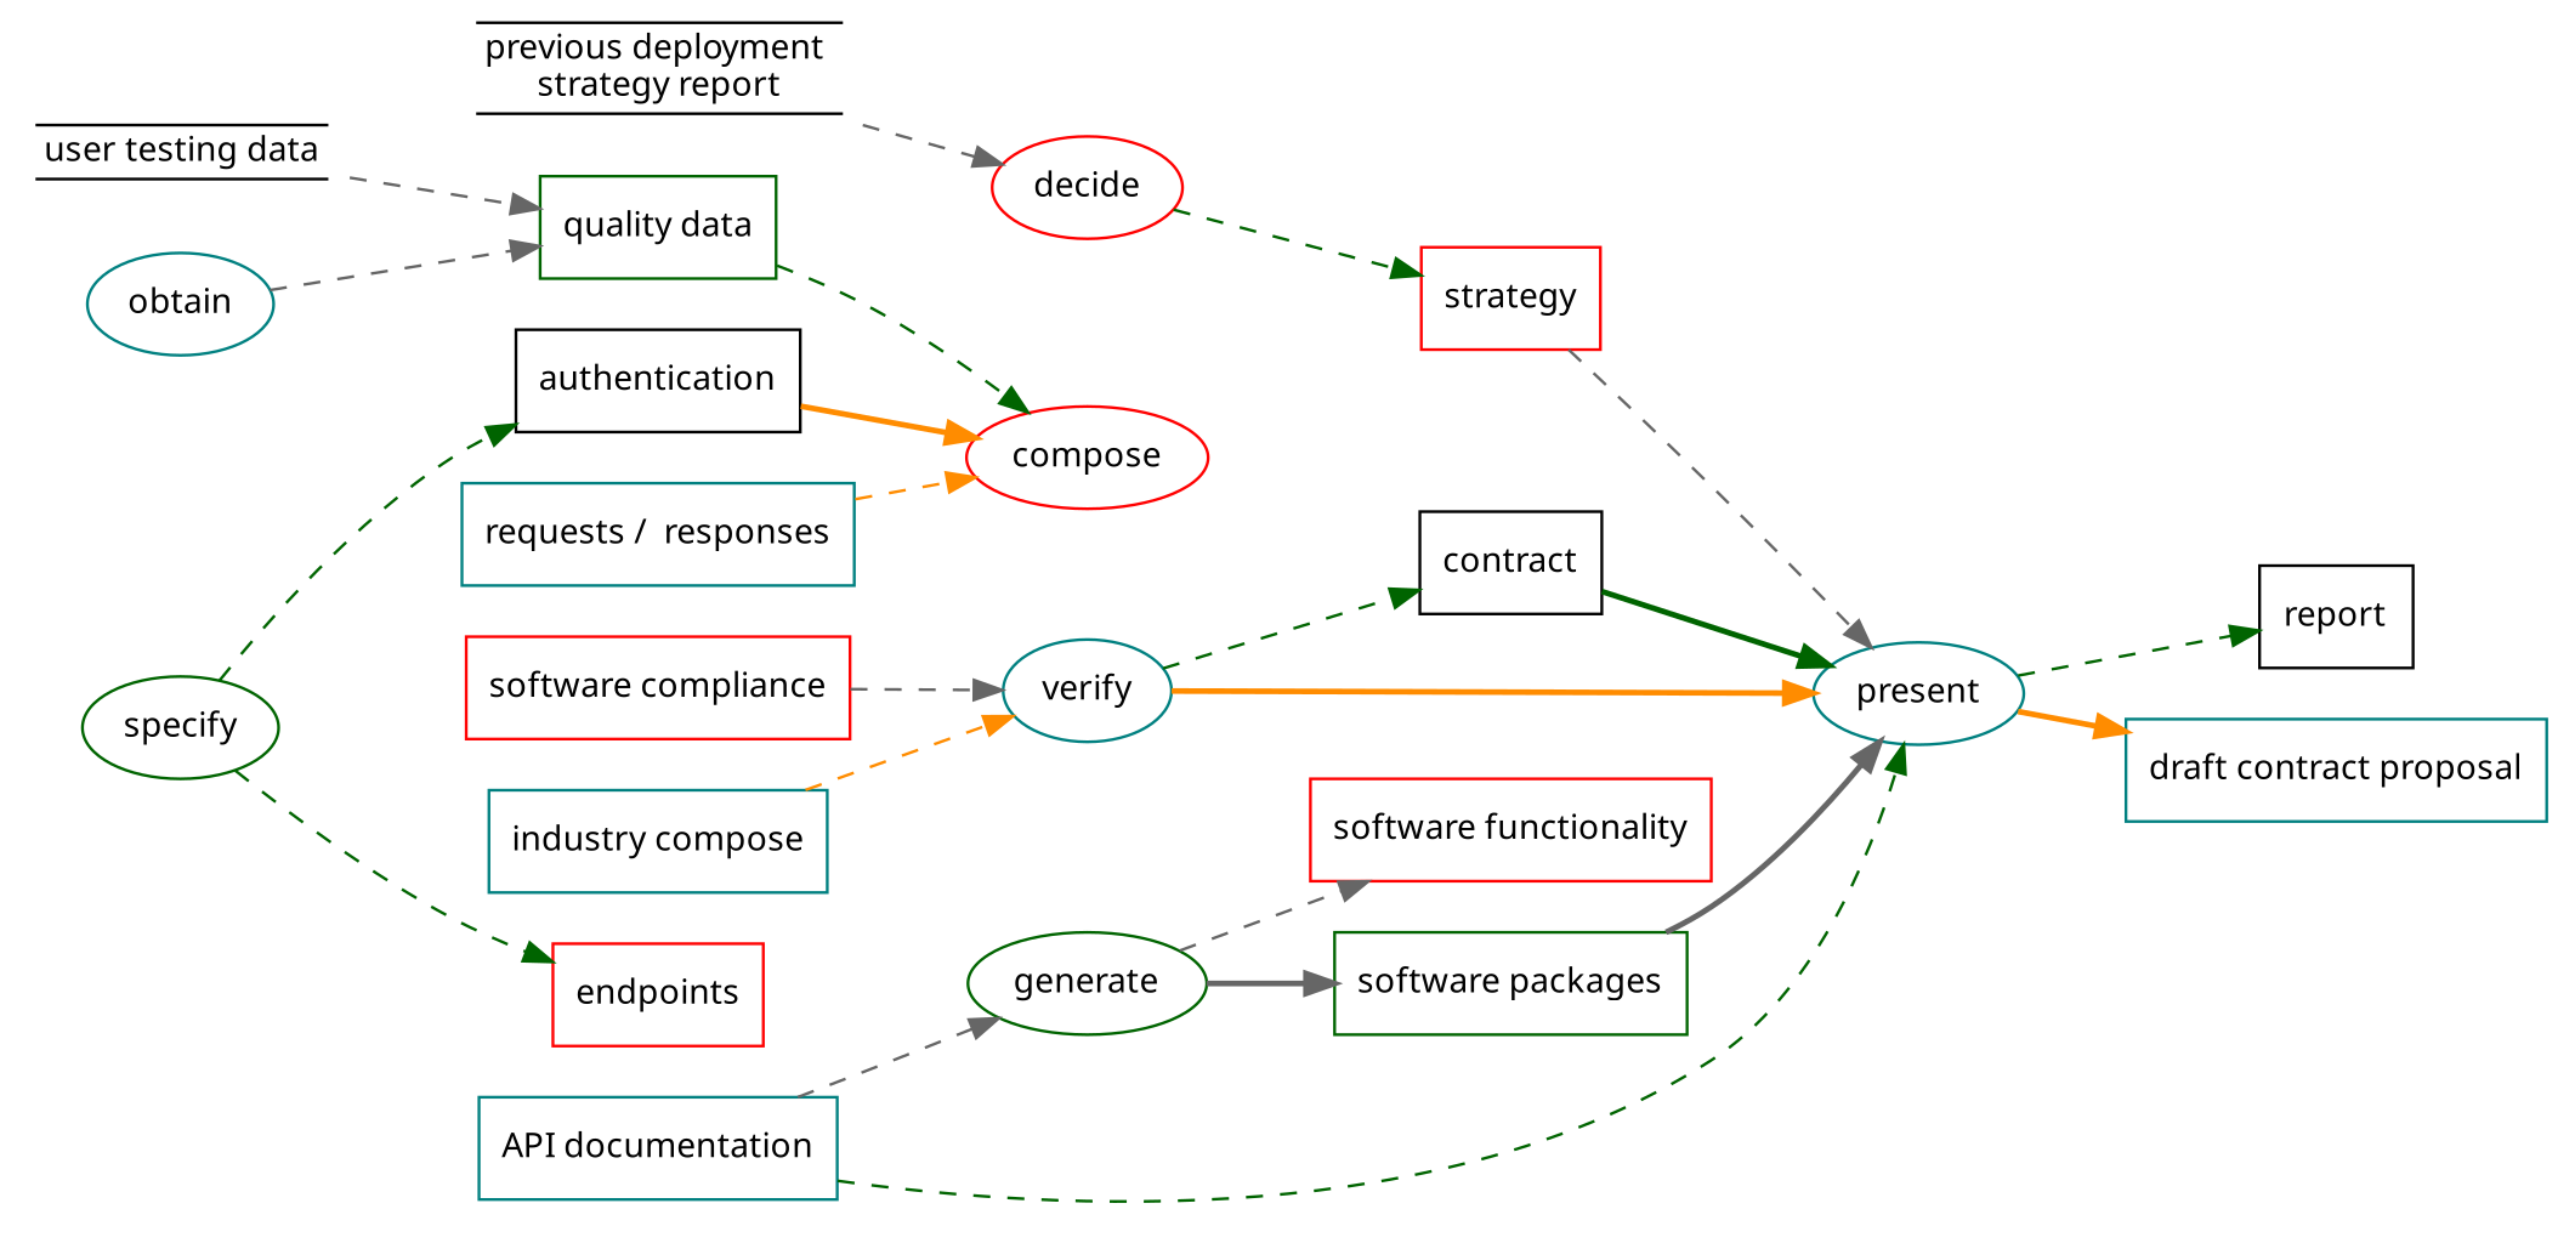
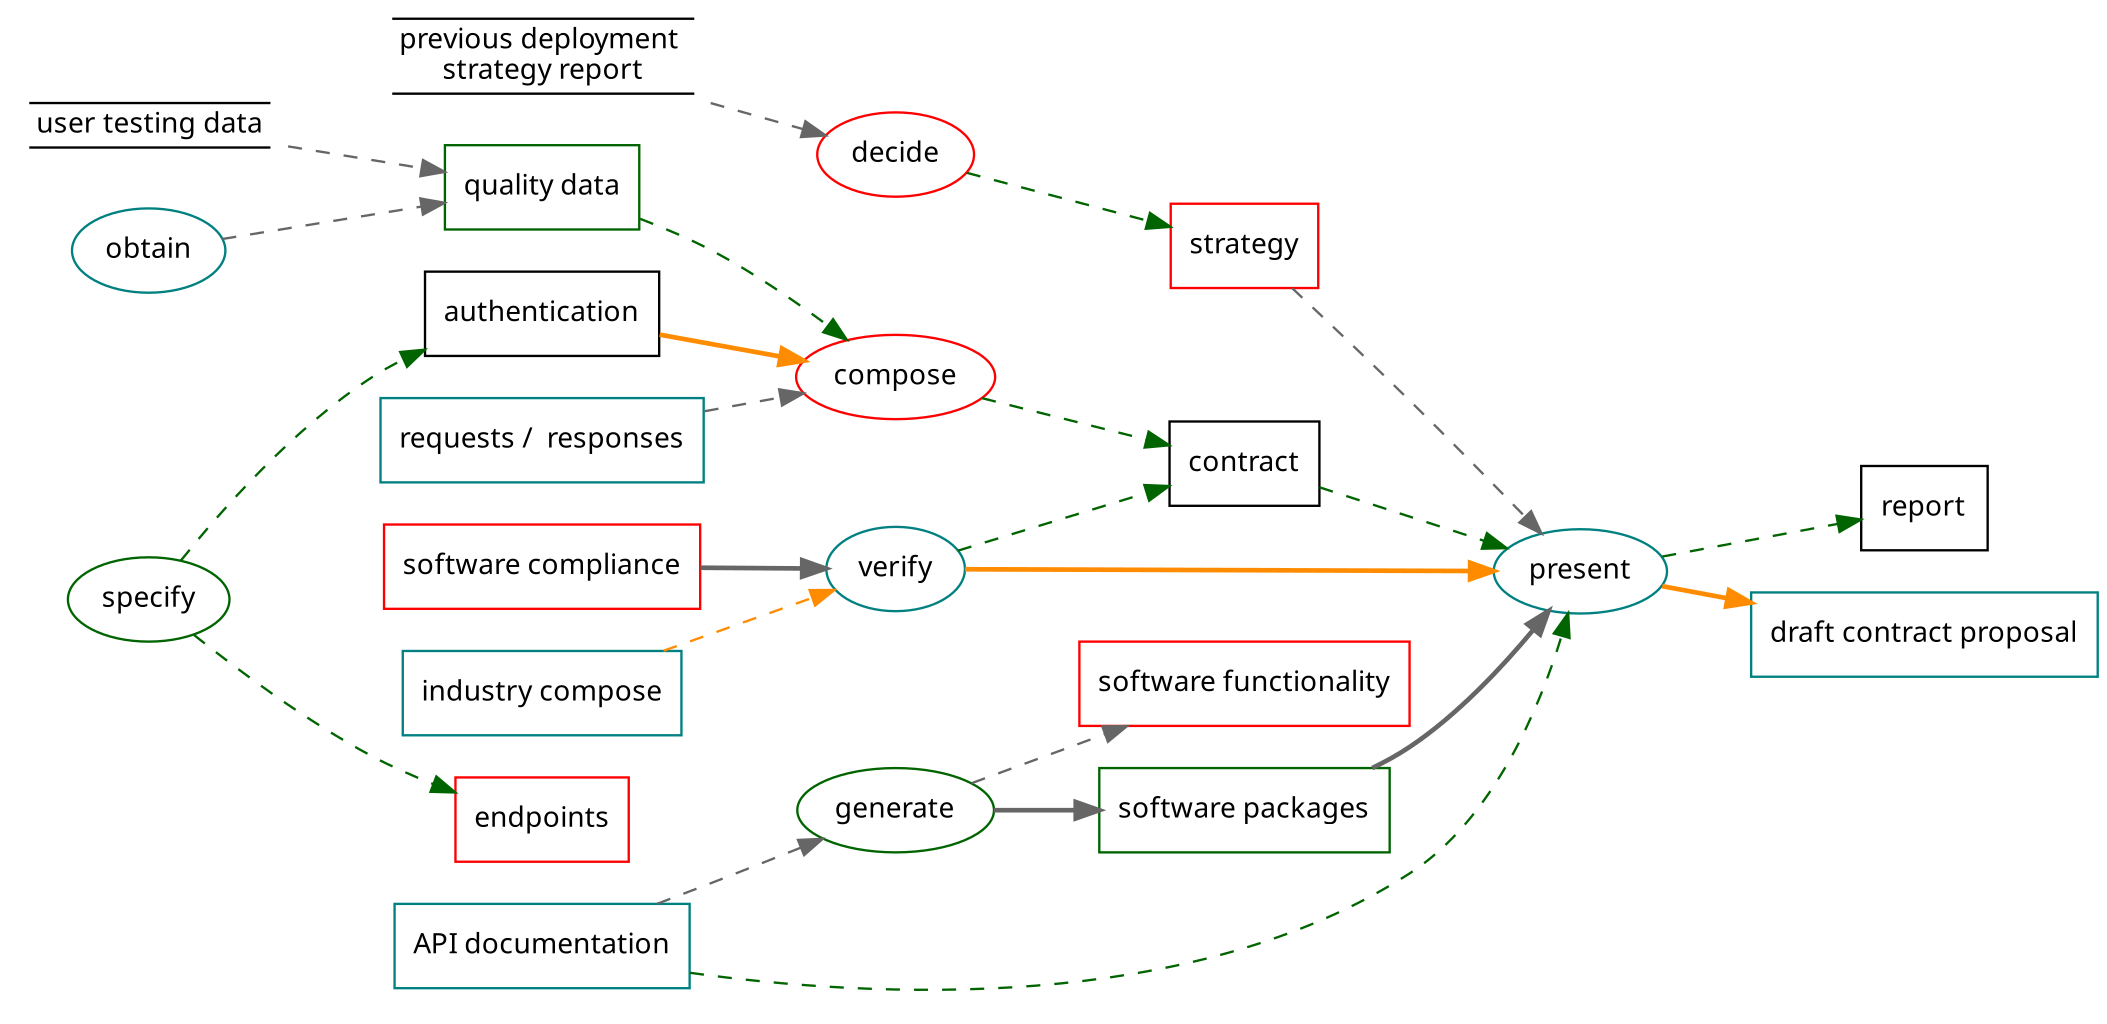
  digraph {
    rankdir=LR
    node [color=teal fontname="CMU Serif" fontsize=12 shape=box]
    edge [color=gray40 fontname="CMU Serif" fontsize=12 style=dashed]
    n1 [label=obtain shape=ellipse]
    n2 [color=darkgreen label=specify shape=ellipse]
    n3 [color=red label=compose shape=ellipse]
    n4 [color=red label=endpoints]
    n5 [color=black label=contract]
    n6 [label="requests /  responses"]
    n7 [color=black label=authentication]
    n8 [color=darkgreen label="quality data"]
    n9 [label=<     <TABLE BORDER="0" CELLBORDER="1" CELLSPACING="0">         <TR><TD SIDES="TB">user testing data</TD></TR>     </TABLE>     > shape=plaintext color=""]
    n10 [label=verify shape=ellipse]
    n11 [color=red label="software compliance"]
    n12 [label="industry compose"]
    n13 [label=present shape=ellipse]
    n14 [color=darkgreen label=generate shape=ellipse]
    n15 [color=red label=decide shape=ellipse]
    n16 [color=red label="software functionality"]
    n17 [color=darkgreen label="software packages"]
    n18 [label="API documentation"]
    n19 [color=red label=strategy]
    n20 [color=black label=report]
    n21 [label="draft contract proposal"]
    n22 [label=<     <TABLE BORDER="0" CELLBORDER="1" CELLSPACING="0">         <TR><TD SIDES="TB">previous deployment <br />strategy report</TD></TR>     </TABLE>     > shape=plaintext color=""]
    subgraph sub_1 {
      color=darkseagreen
      label="Software Engineering S8 -  Acceptance / Definition"
      style=rounded
      subgraph sub_2 {
        color=black
        label=Composition
        style=dotted
        n1
        n2
        n3
        n4
        n5
        n6
        n7
        n8
        n9
      }
      subgraph sub_3 {
        color=black
        label=Verification
        style=dotted
        n10
        n11
        n12
      }
      subgraph sub_4 {
        color=black
        label=Communication
        style=dotted
        n13
        n14
        n15
        n16
        n17
        n18
        n19
        n20
        n21
        n22
      }
    }
    n1 -> n8
    n2 -> n4 [color=darkgreen]
    n2 -> n7 [color=darkgreen]
-   n5 -> n13 [color=darkgreen style=bold]
-   n6 -> n3 [color=darkorange]
+   n3 -> n5 [color=darkgreen]
+   n5 -> n13 [color=darkgreen]
+   n6 -> n3
    n7 -> n3 [color=darkorange style=bold]
    n8 -> n3 [color=darkgreen]
    n9 -> n8
    n10 -> n5 [color=darkgreen]
    n10 -> n13 [color=darkorange style=bold]
-   n11 -> n10
+   n11 -> n10 [style=bold]
    n12 -> n10 [color=darkorange]
    n13 -> n20 [color=darkgreen]
    n13 -> n21 [color=darkorange style=bold]
    n14 -> n16
    n14 -> n17 [style=bold]
    n15 -> n19 [color=darkgreen]
    n17 -> n13 [style=bold]
    n18 -> n13 [color=darkgreen]
    n18 -> n14
    n19 -> n13
    n22 -> n15
  }
